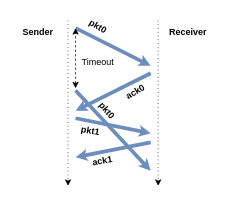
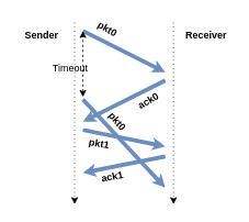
  <mxCell id="0" />
  <mxCell id="1" parent="0" />
  <mxCell id="2" value="" style="endArrow=classic;html=1;rounded=0;dashed=1;dashPattern=1 4;" edge="1" parent="1"><mxGeometry width="50" height="50" relative="1" as="geometry"><mxPoint x="90" y="27" as="sourcePoint" /><mxPoint x="90" y="247" as="targetPoint" /></mxGeometry></mxCell>
  <mxCell id="3" value="" style="endArrow=classic;html=1;rounded=0;dashed=1;dashPattern=1 4;" edge="1" parent="1"><mxGeometry width="50" height="50" relative="1" as="geometry"><mxPoint x="210" y="27" as="sourcePoint" /><mxPoint x="210" y="247" as="targetPoint" /></mxGeometry></mxCell>
  <mxCell id="4" value="" style="endArrow=classic;html=1;rounded=0;fillColor=#dae8fc;strokeColor=#6c8ebf;strokeWidth=5;endSize=0;" edge="1" parent="1"><mxGeometry width="50" height="50" relative="1" as="geometry"><mxPoint x="100" y="37" as="sourcePoint" /><mxPoint x="200" y="87" as="targetPoint" /></mxGeometry></mxCell>
  <mxCell id="5" value="" style="endArrow=classic;html=1;rounded=0;strokeWidth=5;endSize=0;fillColor=#dae8fc;strokeColor=#6c8ebf;" edge="1" parent="1"><mxGeometry width="50" height="50" relative="1" as="geometry"><mxPoint x="200" y="97" as="sourcePoint" /><mxPoint x="100" y="147" as="targetPoint" /></mxGeometry></mxCell>
  <mxCell id="6" value="" style="endArrow=classic;html=1;rounded=0;fillColor=#dae8fc;strokeColor=#6c8ebf;strokeWidth=5;endSize=0;" edge="1" parent="1"><mxGeometry width="50" height="50" relative="1" as="geometry"><mxPoint x="100" y="157" as="sourcePoint" /><mxPoint x="200" y="177" as="targetPoint" /></mxGeometry></mxCell>
  <mxCell id="7" value="" style="endArrow=classic;html=1;rounded=0;endSize=0;strokeWidth=5;fillColor=#dae8fc;strokeColor=#6c8ebf;" edge="1" parent="1"><mxGeometry width="50" height="50" relative="1" as="geometry"><mxPoint x="200" y="189" as="sourcePoint" /><mxPoint x="100" y="209" as="targetPoint" /></mxGeometry></mxCell>
  <mxCell id="8" value="" style="endArrow=classic;html=1;rounded=0;endSize=0;strokeWidth=5;fillColor=#dae8fc;strokeColor=#6c8ebf;" edge="1" parent="1"><mxGeometry width="50" height="50" relative="1" as="geometry"><mxPoint x="100" y="120" as="sourcePoint" /><mxPoint x="200" y="227" as="targetPoint" /></mxGeometry></mxCell>
  <mxCell id="9" value="Sender" style="text;html=1;align=center;verticalAlign=middle;whiteSpace=wrap;rounded=0;fontStyle=1" vertex="1" parent="1"><mxGeometry x="20" y="27" width="60" height="30" as="geometry" /></mxCell>
  <mxCell id="10" value="Receiver" style="text;html=1;align=center;verticalAlign=middle;whiteSpace=wrap;rounded=0;fontStyle=1" vertex="1" parent="1"><mxGeometry x="220" y="27" width="60" height="30" as="geometry" /></mxCell>
  <mxCell id="11" value="pkt0" style="text;html=1;align=center;verticalAlign=middle;whiteSpace=wrap;rounded=0;fontStyle=1;rotation=30;" vertex="1" parent="1"><mxGeometry x="100" y="20" width="60" height="30" as="geometry" /></mxCell>
  <mxCell id="12" value="ack0" style="text;html=1;align=center;verticalAlign=middle;whiteSpace=wrap;rounded=0;fontStyle=1;rotation=-30;" vertex="1" parent="1"><mxGeometry x="150" y="107" width="60" height="30" as="geometry" /></mxCell>
  <mxCell id="13" value="pkt0" style="text;html=1;align=center;verticalAlign=middle;whiteSpace=wrap;rounded=0;fontStyle=1;rotation=50;" vertex="1" parent="1"><mxGeometry x="112" y="132" width="60" height="30" as="geometry" /></mxCell>
  <mxCell id="14" value="pkt1" style="text;html=1;align=center;verticalAlign=middle;whiteSpace=wrap;rounded=0;fontStyle=1;rotation=10;" vertex="1" parent="1"><mxGeometry x="90" y="159" width="60" height="30" as="geometry" /></mxCell>
  <mxCell id="15" value="ack1" style="text;html=1;align=center;verticalAlign=middle;whiteSpace=wrap;rounded=0;fontStyle=1;rotation=-10;" vertex="1" parent="1"><mxGeometry x="106" y="199" width="60" height="30" as="geometry" /></mxCell>
  <mxCell id="16" value="" style="endArrow=classic;startArrow=classic;html=1;rounded=0;dashed=1;" edge="1" parent="1"><mxGeometry width="50" height="50" relative="1" as="geometry"><mxPoint x="100" y="117" as="sourcePoint" /><mxPoint x="100" y="37" as="targetPoint" /></mxGeometry></mxCell>
- <mxCell id="17" value="Timeout" style="text;html=1;align=center;verticalAlign=middle;whiteSpace=wrap;rounded=0;" vertex="1" parent="1"><mxGeometry x="100" y="67" width="60" height="30" as="geometry" /></mxCell>
+ <mxCell id="17" value="Timeout" style="text;html=1;align=center;verticalAlign=middle;whiteSpace=wrap;rounded=0;" vertex="1" parent="1"><mxGeometry x="55" y="67" width="60" height="30" as="geometry" /></mxCell>
